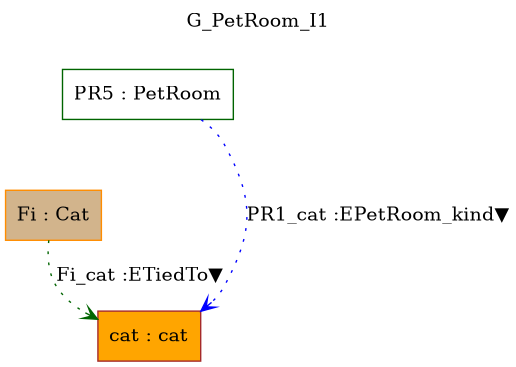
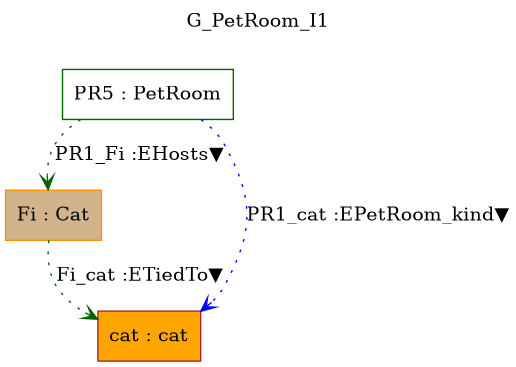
  digraph {
    label=G_PetRoom_I1
    labelfontsize=12
    labelloc=tl
    node [shape=box style=filled]
    edge [arrowhead=vee color=darkgreen style=dotted]
    n1 [color=darkgreen fillcolor=white label="PR5 : PetRoom"]
    n2 [color=darkorange fillcolor=tan label="Fi : Cat"]
    n3 [color=brown fillcolor=orange label="cat : cat"]
+   n1 -> n2 [label="PR1_Fi :EHosts▼"]
    n1 -> n3 [color=blue label="PR1_cat :EPetRoom_kind▼"]
    n2 -> n3 [label="Fi_cat :ETiedTo▼"]
  }
